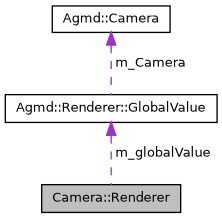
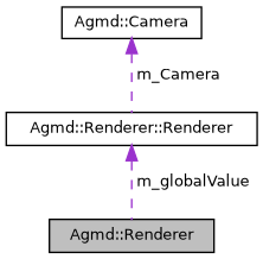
  digraph {
    node [color=black fillcolor=white fontname=Helvetica fontsize=10 shape=record style=filled]
    edge [color=darkorchid3 dir=back fontname=Helvetica fontsize=10 labelfontname=Helvetica labelfontsize=10 style=dashed]
-   n1 [fillcolor=grey75 fontcolor=black height=0.2 label="Camera::Renderer" width=0.4]
-   n2 [height=0.2 label="Agmd::Renderer::GlobalValue" width=0.4]
+   n1 [fillcolor=grey75 fontcolor=black height=0.2 label="Agmd::Renderer" width=0.4]
+   n2 [height=0.2 label="Agmd::Renderer::Renderer" width=0.4]
    n3 [height=0.2 label="Agmd::Camera" width=0.4]
    n2 -> n1 [label=" m_globalValue"]
    n3 -> n2 [label=" m_Camera"]
  }
